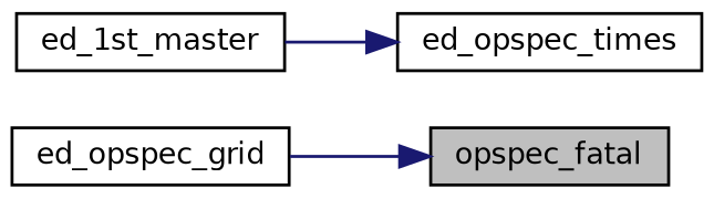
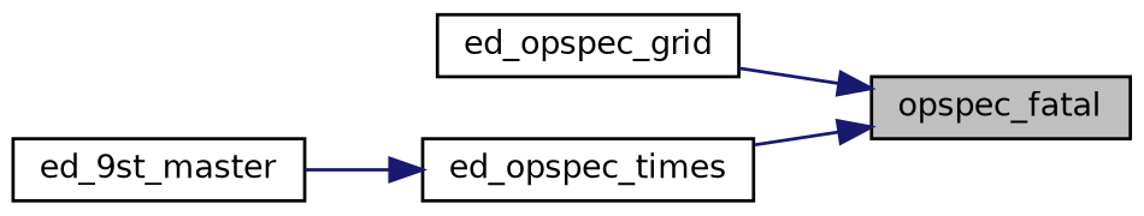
  digraph {
    rankdir=RL
    node [color=black fillcolor=white fontname=Helvetica fontsize=10 shape=record style=filled]
    edge [color=midnightblue dir=back fontname=Helvetica fontsize=10 labelfontname=Helvetica labelfontsize=10 style=solid]
    n1 [fillcolor=grey75 fontcolor=black height=0.2 label=opspec_fatal width=0.4]
    n2 [height=0.2 label=ed_opspec_grid width=0.4]
    n3 [height=0.2 label=ed_opspec_times width=0.4]
-   n4 [height=0.2 label=ed_1st_master width=0.4]
+   n4 [height=0.2 label=ed_9st_master width=0.4]
    n1 -> n2
+   n1 -> n3
    n3 -> n4
  }
